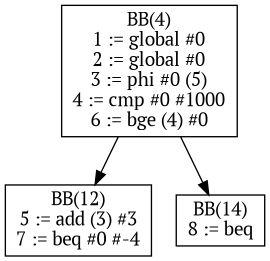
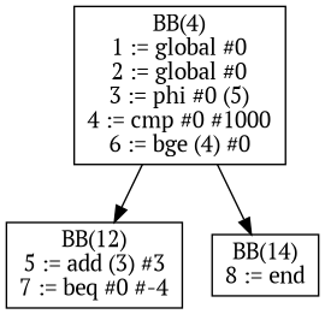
  digraph {
    fontname="PT Serif"
    node [shape=box fontname="PT Serif"]
    edge [fontname="PT Serif"]
    n1 [label="BB(4)\n1 := global #0\n2 := global #0\n3 := phi #0 (5)\n4 := cmp #0 #1000\n6 := bge (4) #0\n"]
    n2 [label="BB(12)\n5 := add (3) #3\n7 := beq #0 #-4\n"]
-   n3 [label="BB(14)\n8 := beq\n"]
+   n3 [label="BB(14)\n8 := end\n"]
    n1 -> n2
    n1 -> n3
  }
